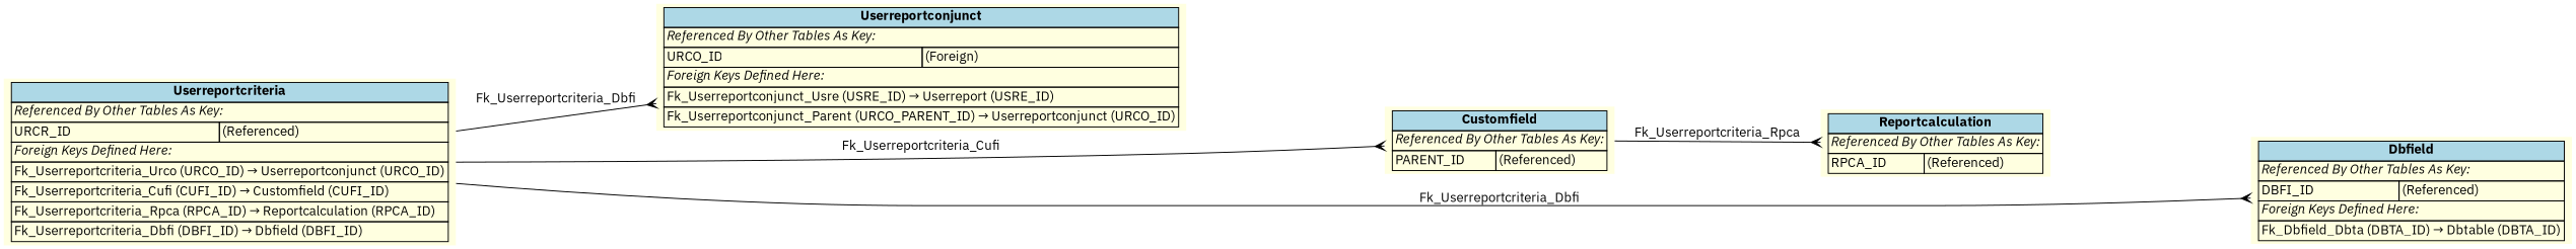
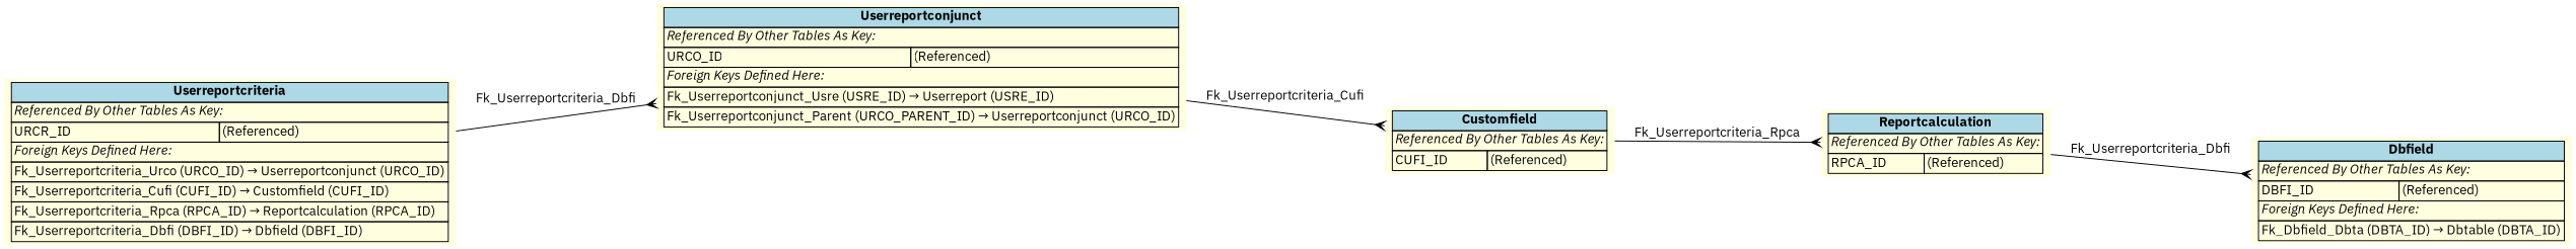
  digraph {
    fontname="IBM Plex Sans"
    rankdir=LR
    node [fillcolor=lightyellow fontname="IBM Plex Sans" shape=plaintext style=filled]
    edge [arrowhead=crow arrowtail=none dir=both fontname="IBM Plex Sans" labelfontsize=10]
    n1 [label=<     <TABLE BORDER="0" CELLBORDER="1" CELLSPACING="0" BGCOLOR="lightyellow">       <TR><TD COLSPAN="2" BGCOLOR="lightblue"><B>Userreportcriteria</B></TD></TR>       <TR><TD COLSPAN="2" ALIGN="LEFT"><I>Referenced By Other Tables As Key:</I></TD></TR>       <TR><TD ALIGN="LEFT">URCR_ID</TD><TD ALIGN="LEFT">(Referenced)</TD></TR>       <TR><TD COLSPAN="2" ALIGN="LEFT"><I>Foreign Keys Defined Here:</I></TD></TR>       <TR><TD ALIGN="LEFT" COLSPAN="2">Fk_Userreportcriteria_Urco (URCO_ID) &rarr; Userreportconjunct (URCO_ID)</TD></TR>       <TR><TD ALIGN="LEFT" COLSPAN="2">Fk_Userreportcriteria_Cufi (CUFI_ID) &rarr; Customfield (CUFI_ID)</TD></TR>       <TR><TD ALIGN="LEFT" COLSPAN="2">Fk_Userreportcriteria_Rpca (RPCA_ID) &rarr; Reportcalculation (RPCA_ID)</TD></TR>       <TR><TD ALIGN="LEFT" COLSPAN="2">Fk_Userreportcriteria_Dbfi (DBFI_ID) &rarr; Dbfield (DBFI_ID)</TD></TR>     </TABLE>     >]
-   n2 [label=<     <TABLE BORDER="0" CELLBORDER="1" CELLSPACING="0" BGCOLOR="lightyellow">       <TR><TD COLSPAN="2" BGCOLOR="lightblue"><B>Customfield</B></TD></TR>       <TR><TD COLSPAN="2" ALIGN="LEFT"><I>Referenced By Other Tables As Key:</I></TD></TR>       <TR><TD ALIGN="LEFT">PARENT_ID</TD><TD ALIGN="LEFT">(Referenced)</TD></TR>     </TABLE>     >]
+   n2 [label=<     <TABLE BORDER="0" CELLBORDER="1" CELLSPACING="0" BGCOLOR="lightyellow">       <TR><TD COLSPAN="2" BGCOLOR="lightblue"><B>Customfield</B></TD></TR>       <TR><TD COLSPAN="2" ALIGN="LEFT"><I>Referenced By Other Tables As Key:</I></TD></TR>       <TR><TD ALIGN="LEFT">CUFI_ID</TD><TD ALIGN="LEFT">(Referenced)</TD></TR>     </TABLE>     >]
    n3 [label=<     <TABLE BORDER="0" CELLBORDER="1" CELLSPACING="0" BGCOLOR="lightyellow">       <TR><TD COLSPAN="2" BGCOLOR="lightblue"><B>Dbfield</B></TD></TR>       <TR><TD COLSPAN="2" ALIGN="LEFT"><I>Referenced By Other Tables As Key:</I></TD></TR>       <TR><TD ALIGN="LEFT">DBFI_ID</TD><TD ALIGN="LEFT">(Referenced)</TD></TR>       <TR><TD COLSPAN="2" ALIGN="LEFT"><I>Foreign Keys Defined Here:</I></TD></TR>       <TR><TD ALIGN="LEFT" COLSPAN="2">Fk_Dbfield_Dbta (DBTA_ID) &rarr; Dbtable (DBTA_ID)</TD></TR>     </TABLE>     >]
-   n4 [label=<     <TABLE BORDER="0" CELLBORDER="1" CELLSPACING="0" BGCOLOR="lightyellow">       <TR><TD COLSPAN="2" BGCOLOR="lightblue"><B>Userreportconjunct</B></TD></TR>       <TR><TD COLSPAN="2" ALIGN="LEFT"><I>Referenced By Other Tables As Key:</I></TD></TR>       <TR><TD ALIGN="LEFT">URCO_ID</TD><TD ALIGN="LEFT">(Foreign)</TD></TR>       <TR><TD COLSPAN="2" ALIGN="LEFT"><I>Foreign Keys Defined Here:</I></TD></TR>       <TR><TD ALIGN="LEFT" COLSPAN="2">Fk_Userreportconjunct_Usre (USRE_ID) &rarr; Userreport (USRE_ID)</TD></TR>       <TR><TD ALIGN="LEFT" COLSPAN="2">Fk_Userreportconjunct_Parent (URCO_PARENT_ID) &rarr; Userreportconjunct (URCO_ID)</TD></TR>     </TABLE>     >]
+   n4 [label=<     <TABLE BORDER="0" CELLBORDER="1" CELLSPACING="0" BGCOLOR="lightyellow">       <TR><TD COLSPAN="2" BGCOLOR="lightblue"><B>Userreportconjunct</B></TD></TR>       <TR><TD COLSPAN="2" ALIGN="LEFT"><I>Referenced By Other Tables As Key:</I></TD></TR>       <TR><TD ALIGN="LEFT">URCO_ID</TD><TD ALIGN="LEFT">(Referenced)</TD></TR>       <TR><TD COLSPAN="2" ALIGN="LEFT"><I>Foreign Keys Defined Here:</I></TD></TR>       <TR><TD ALIGN="LEFT" COLSPAN="2">Fk_Userreportconjunct_Usre (USRE_ID) &rarr; Userreport (USRE_ID)</TD></TR>       <TR><TD ALIGN="LEFT" COLSPAN="2">Fk_Userreportconjunct_Parent (URCO_PARENT_ID) &rarr; Userreportconjunct (URCO_ID)</TD></TR>     </TABLE>     >]
    n5 [label=<     <TABLE BORDER="0" CELLBORDER="1" CELLSPACING="0" BGCOLOR="lightyellow">       <TR><TD COLSPAN="2" BGCOLOR="lightblue"><B>Reportcalculation</B></TD></TR>       <TR><TD COLSPAN="2" ALIGN="LEFT"><I>Referenced By Other Tables As Key:</I></TD></TR>       <TR><TD ALIGN="LEFT">RPCA_ID</TD><TD ALIGN="LEFT">(Referenced)</TD></TR>     </TABLE>     >]
-   n1 -> n2 [label=" Fk_Userreportcriteria_Cufi "]
-   n1 -> n3 [label=" Fk_Userreportcriteria_Dbfi "]
+   n4 -> n2 [label=" Fk_Userreportcriteria_Cufi "]
+   n5 -> n3 [label=" Fk_Userreportcriteria_Dbfi "]
    n1 -> n4 [label=" Fk_Userreportcriteria_Dbfi "]
    n2 -> n5 [label=" Fk_Userreportcriteria_Rpca "]
  }
